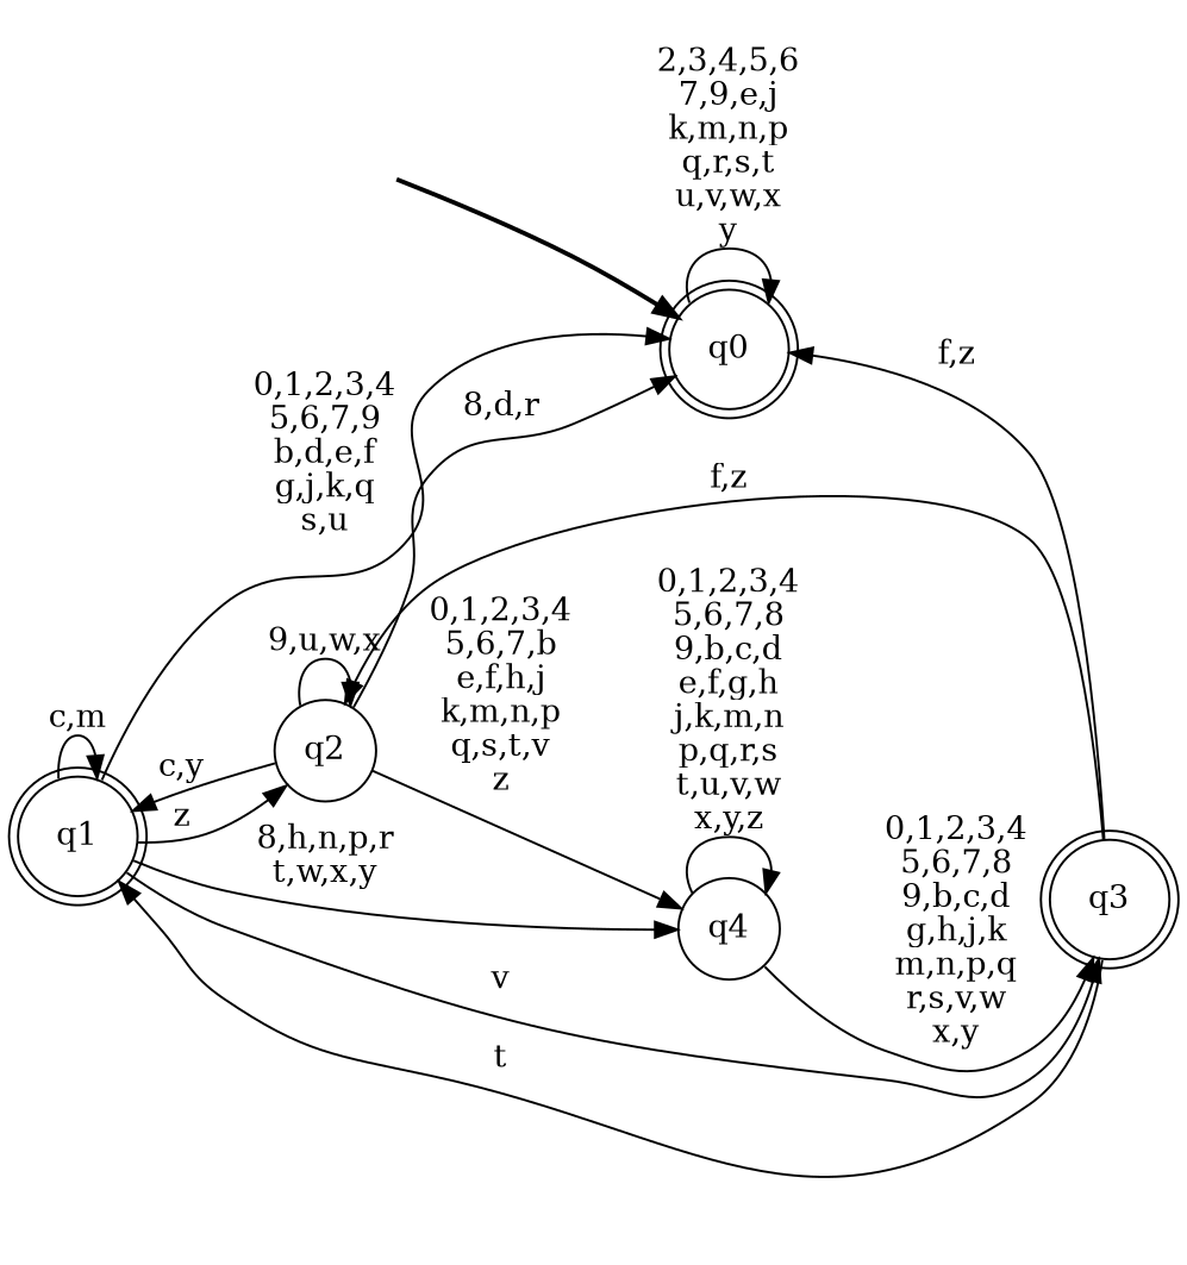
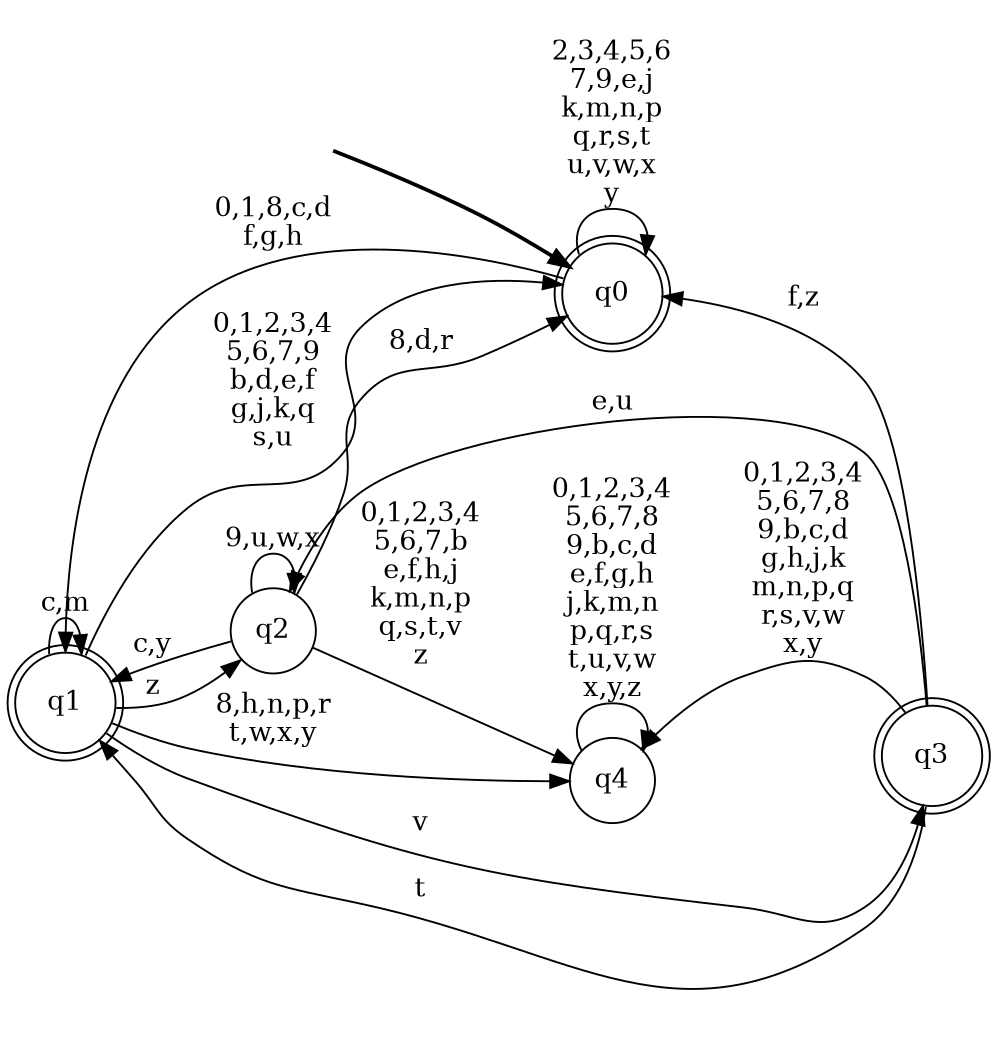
  digraph {
    rankdir=LR
    node [shape=doublecircle style="rounded,filled" color=black fillcolor=white]
    __start0 [height=0 shape=none style=invis width=0 color="" fillcolor=""]
    n2 [label=q0]
    n3 [label=q1]
    n4 [label=q2 shape=circle style=filled]
    n5 [label=q3]
    n6 [label=q4 shape=circle style=filled]
    subgraph cluster_1 {
      nodesep=0.15
      ranksep=0.15
      style=invis
      __start0
      n2
    }
    __start0 -> n2 [penwidth=2]
    n2 -> n2 [label="2,3,4,5,6\n7,9,e,j\nk,m,n,p\nq,r,s,t\nu,v,w,x\ny"]
+   n2 -> n3 [label="0,1,8,c,d\nf,g,h"]
    n3 -> n2 [label="0,1,2,3,4\n5,6,7,9\nb,d,e,f\ng,j,k,q\ns,u"]
    n3 -> n3 [label="c,m"]
    n3 -> n4 [label=z]
    n3 -> n5 [label=v]
    n3 -> n6 [label="8,h,n,p,r\nt,w,x,y"]
    n4 -> n2 [label="8,d,r"]
    n4 -> n3 [label="c,y"]
    n4 -> n4 [label="9,u,w,x"]
    n4 -> n6 [label="0,1,2,3,4\n5,6,7,b\ne,f,h,j\nk,m,n,p\nq,s,t,v\nz"]
    n5 -> n2 [label="f,z"]
    n5 -> n3 [label=t]
-   n5 -> n4 [label="f,z"]
-   n6 -> n5 [label="0,1,2,3,4\n5,6,7,8\n9,b,c,d\ng,h,j,k\nm,n,p,q\nr,s,v,w\nx,y"]
+   n5 -> n4 [label="e,u"]
+   n5 -> n6 [label="0,1,2,3,4\n5,6,7,8\n9,b,c,d\ng,h,j,k\nm,n,p,q\nr,s,v,w\nx,y"]
    n6 -> n6 [label="0,1,2,3,4\n5,6,7,8\n9,b,c,d\ne,f,g,h\nj,k,m,n\np,q,r,s\nt,u,v,w\nx,y,z"]
  }
